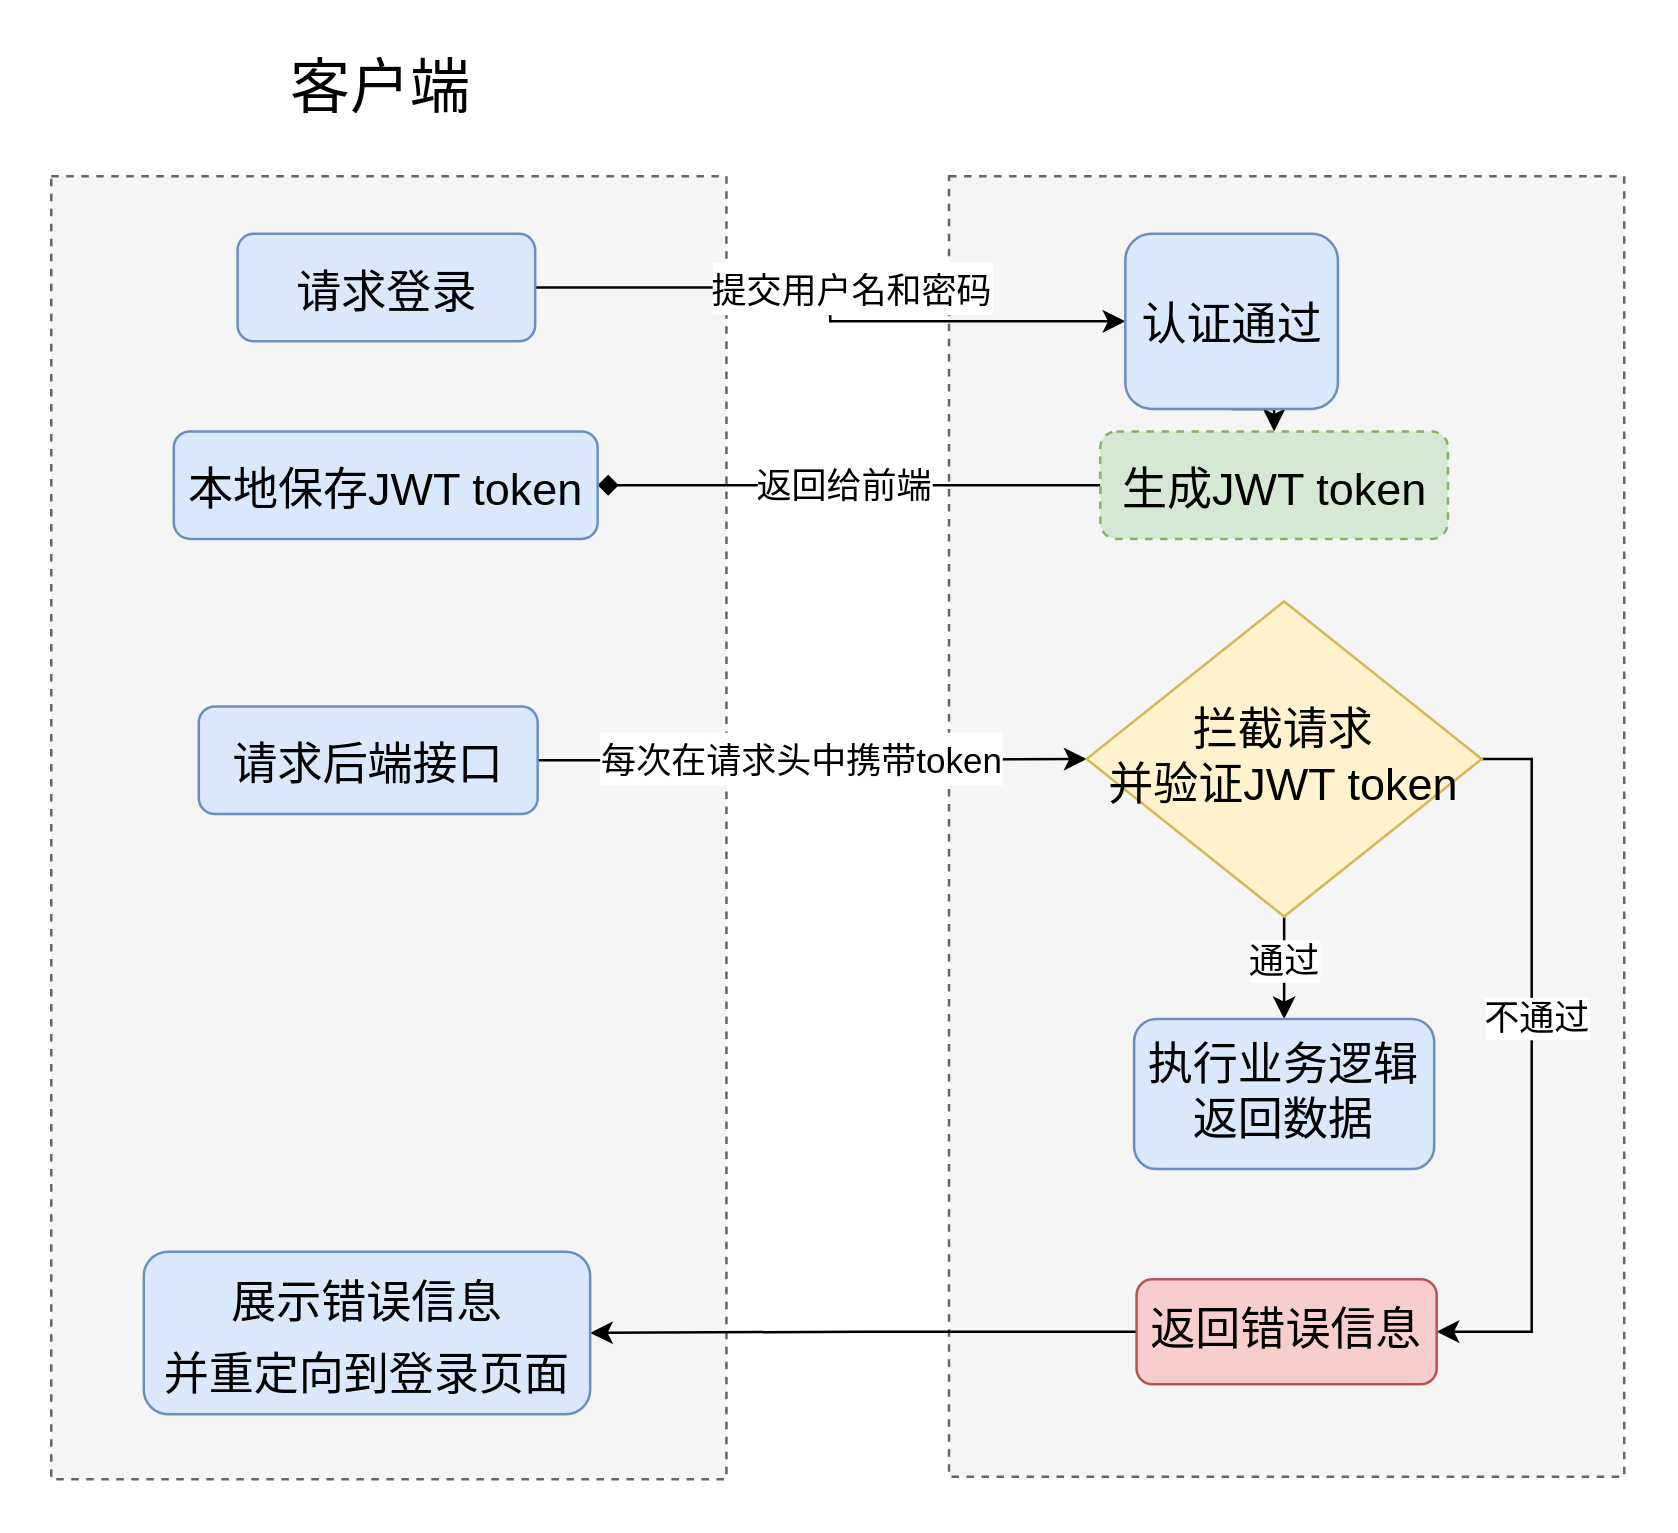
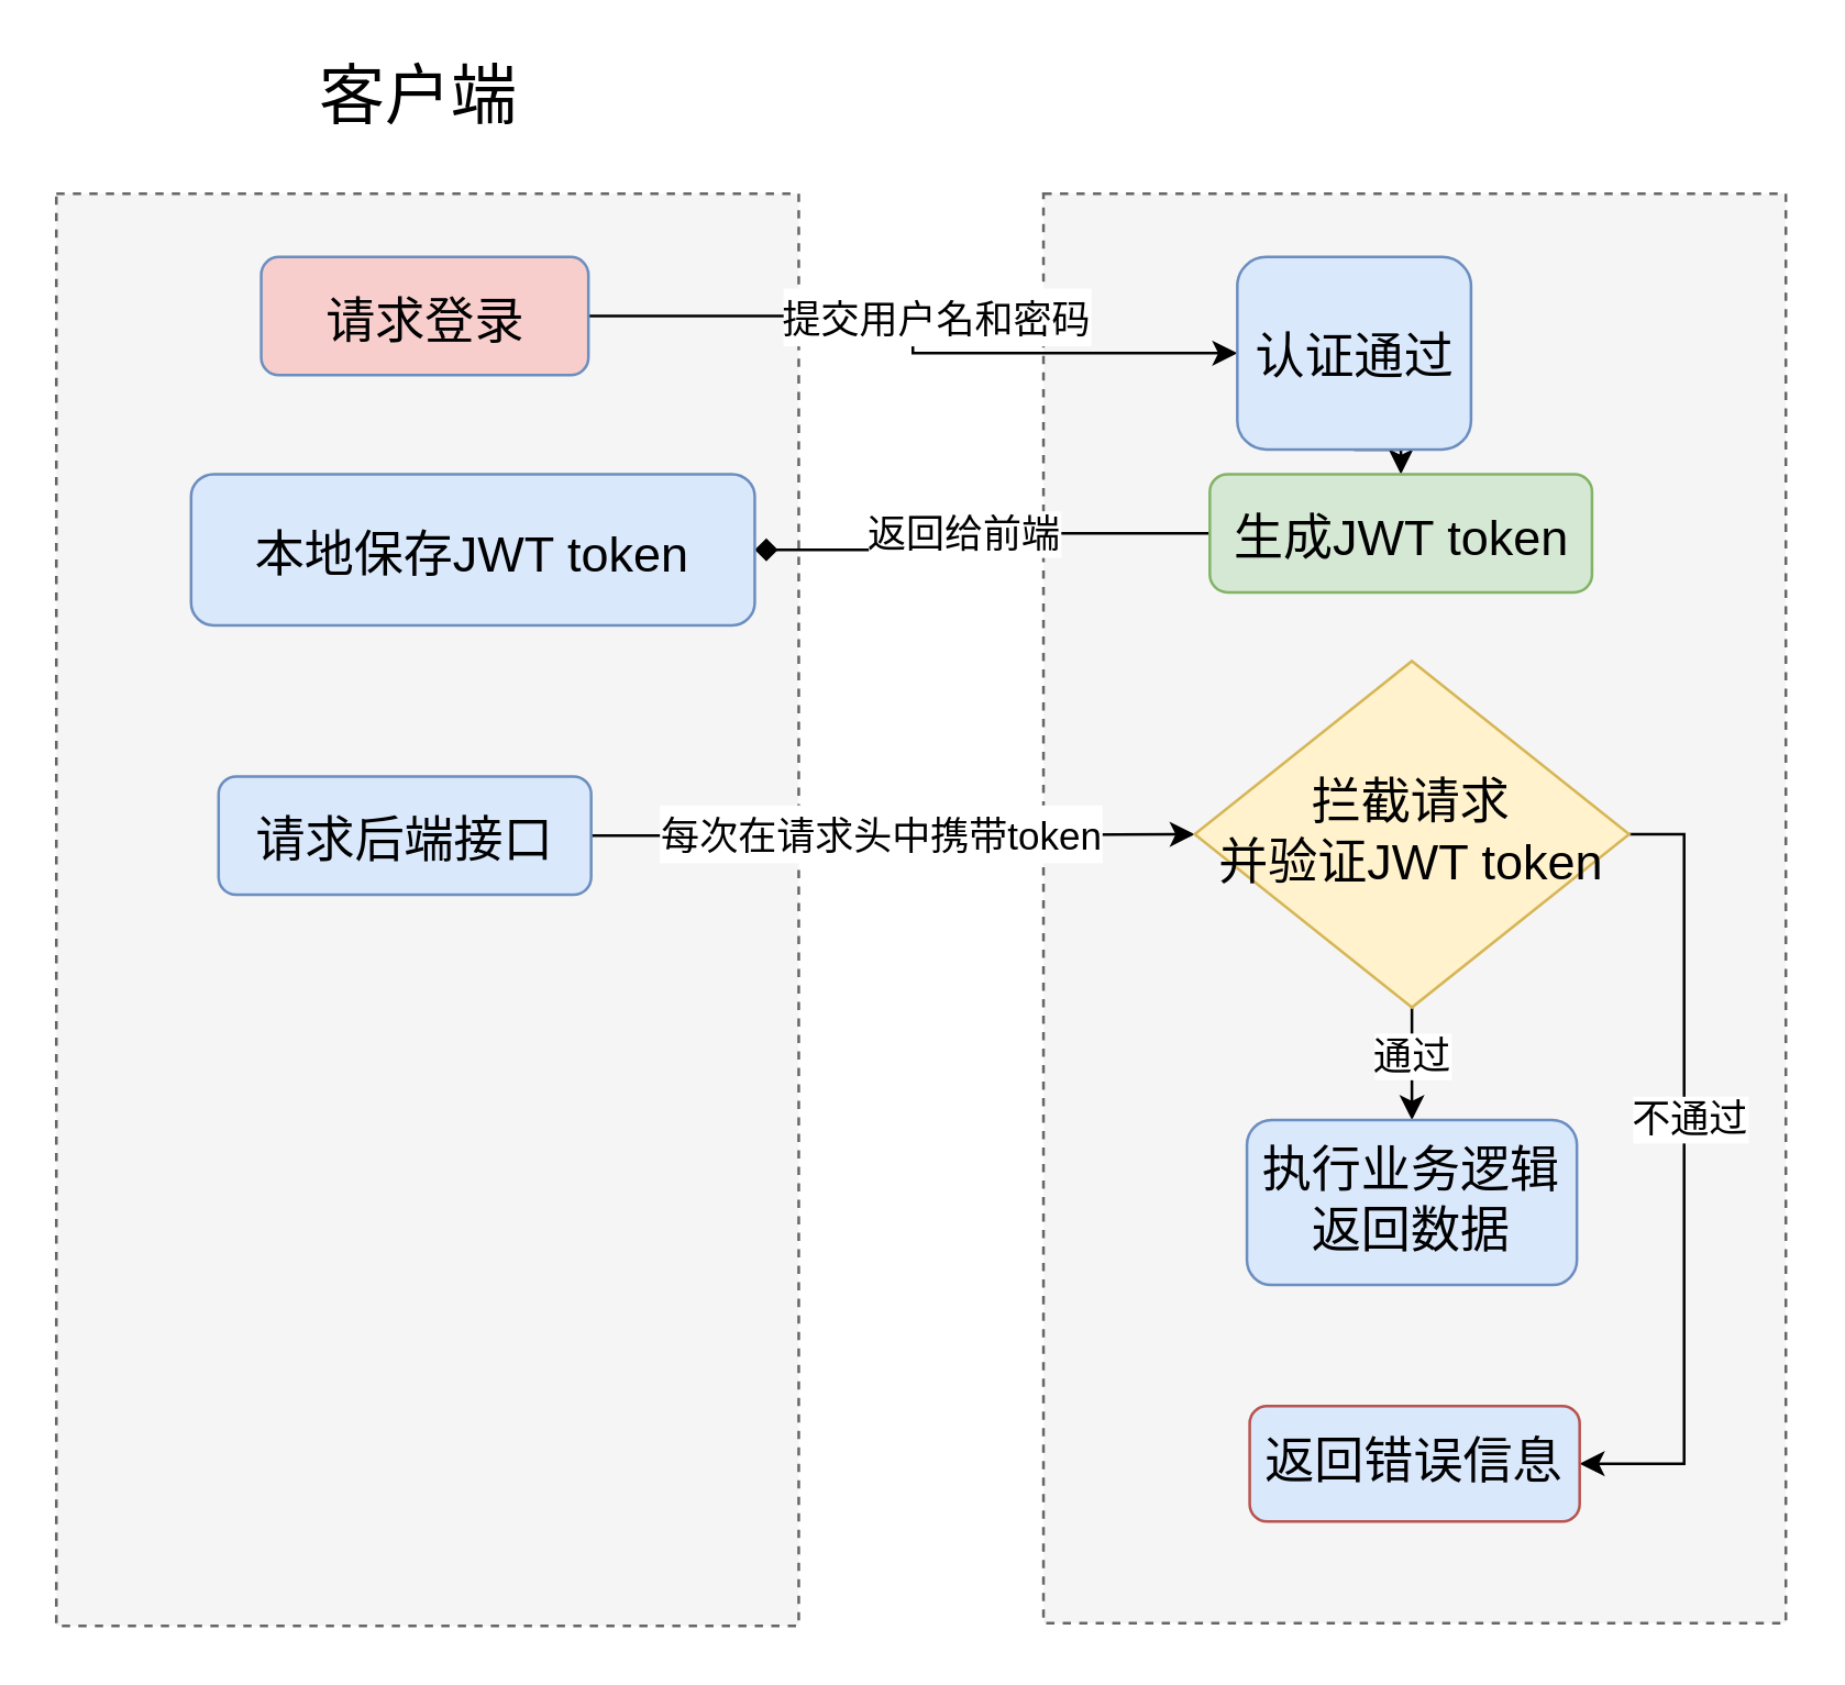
  <mxCell id="0" />
  <mxCell id="1" parent="0" />
  <mxCell id="2" value="" style="rounded=0;whiteSpace=wrap;html=1;dashed=1;fillColor=#f5f5f5;fontColor=#333333;strokeColor=#666666;" vertex="1" parent="1"><mxGeometry x="20" y="70" width="270" height="521" as="geometry" /></mxCell>
  <mxCell id="3" value="&lt;font style=&quot;font-size: 24px;&quot;&gt;客户端&lt;/font&gt;" style="text;html=1;strokeColor=none;fillColor=none;align=center;verticalAlign=middle;whiteSpace=wrap;rounded=0;dashed=1;" vertex="1" parent="1"><mxGeometry x="104" y="20" width="96" height="30" as="geometry" /></mxCell>
  <mxCell id="4" value="" style="rounded=0;whiteSpace=wrap;html=1;dashed=1;fillColor=#f5f5f5;fontColor=#333333;strokeColor=#666666;" vertex="1" parent="1"><mxGeometry x="379" y="70" width="270" height="520" as="geometry" /></mxCell>
  <mxCell id="5" style="edgeStyle=orthogonalEdgeStyle;rounded=0;orthogonalLoop=1;jettySize=auto;html=1;exitX=1;exitY=0.5;exitDx=0;exitDy=0;entryX=0;entryY=0.5;entryDx=0;entryDy=0;fontSize=18;" edge="1" parent="1" source="7" target="9"><mxGeometry relative="1" as="geometry" /></mxCell>
  <mxCell id="6" value="&lt;font style=&quot;font-size: 14px;&quot;&gt;提交用户名和密码&lt;/font&gt;" style="edgeLabel;html=1;align=center;verticalAlign=middle;resizable=0;points=[];fontSize=18;" vertex="1" connectable="0" parent="5"><mxGeometry x="-0.182" relative="1" as="geometry"><mxPoint x="24" as="offset" /></mxGeometry></mxCell>
- <mxCell id="7" value="&lt;font style=&quot;font-size: 18px;&quot;&gt;请求登录&lt;/font&gt;" style="rounded=1;whiteSpace=wrap;html=1;fontSize=24;fillColor=#dae8fc;strokeColor=#6c8ebf;" vertex="1" parent="1"><mxGeometry x="94.5" y="93" width="119" height="43" as="geometry" /></mxCell>
+ <mxCell id="7" value="&lt;font style=&quot;font-size: 18px;&quot;&gt;请求登录&lt;/font&gt;" style="rounded=1;whiteSpace=wrap;html=1;fontSize=24;fillColor=#f8cecc;strokeColor=#6c8ebf;" vertex="1" parent="1"><mxGeometry x="94.5" y="93" width="119" height="43" as="geometry" /></mxCell>
  <mxCell id="8" style="edgeStyle=orthogonalEdgeStyle;rounded=0;orthogonalLoop=1;jettySize=auto;html=1;exitX=0.5;exitY=1;exitDx=0;exitDy=0;entryX=0.5;entryY=0;entryDx=0;entryDy=0;fontSize=14;" edge="1" parent="1" source="9" target="12"><mxGeometry relative="1" as="geometry" /></mxCell>
  <mxCell id="9" value="&lt;font style=&quot;font-size: 18px;&quot;&gt;认证通过&lt;/font&gt;" style="rounded=1;whiteSpace=wrap;html=1;fontSize=24;fillColor=#dae8fc;strokeColor=#6c8ebf;" vertex="1" parent="1"><mxGeometry x="449.5" y="93" width="85" height="70" as="geometry" /></mxCell>
  <mxCell id="10" style="edgeStyle=orthogonalEdgeStyle;rounded=0;orthogonalLoop=1;jettySize=auto;html=1;exitX=0;exitY=0.5;exitDx=0;exitDy=0;entryX=1;entryY=0.5;entryDx=0;entryDy=0;fontSize=14;endArrow=diamond;" edge="1" parent="1" source="12" target="13"><mxGeometry relative="1" as="geometry" /></mxCell>
  <mxCell id="11" value="返回给前端" style="edgeLabel;html=1;align=center;verticalAlign=middle;resizable=0;points=[];fontSize=14;" vertex="1" connectable="0" parent="10"><mxGeometry x="-0.117" relative="1" as="geometry"><mxPoint x="-14" as="offset" /></mxGeometry></mxCell>
- <mxCell id="12" value="&lt;font style=&quot;font-size: 18px;&quot;&gt;生成JWT token&lt;/font&gt;" style="rounded=1;whiteSpace=wrap;html=1;fontSize=24;fillColor=#d5e8d4;strokeColor=#82b366;dashed=1;" vertex="1" parent="1"><mxGeometry x="439.5" y="172" width="139" height="43" as="geometry" /></mxCell>
- <mxCell id="13" value="&lt;font style=&quot;font-size: 18px;&quot;&gt;本地保存JWT token&lt;/font&gt;" style="rounded=1;whiteSpace=wrap;html=1;fontSize=24;fillColor=#dae8fc;strokeColor=#6c8ebf;" vertex="1" parent="1"><mxGeometry x="69" y="172" width="169.5" height="43" as="geometry" /></mxCell>
+ <mxCell id="12" value="&lt;font style=&quot;font-size: 18px;&quot;&gt;生成JWT token&lt;/font&gt;" style="rounded=1;whiteSpace=wrap;html=1;fontSize=24;fillColor=#d5e8d4;strokeColor=#82b366;" vertex="1" parent="1"><mxGeometry x="439.5" y="172" width="139" height="43" as="geometry" /></mxCell>
+ <mxCell id="13" value="&lt;font style=&quot;font-size: 18px;&quot;&gt;本地保存JWT token&lt;/font&gt;" style="rounded=1;whiteSpace=wrap;html=1;fontSize=24;fillColor=#dae8fc;strokeColor=#6c8ebf;" vertex="1" parent="1"><mxGeometry x="69" y="172" width="205" height="55" as="geometry" /></mxCell>
  <mxCell id="14" style="edgeStyle=orthogonalEdgeStyle;rounded=0;orthogonalLoop=1;jettySize=auto;html=1;exitX=1;exitY=0.5;exitDx=0;exitDy=0;fontSize=18;" edge="1" parent="1" source="16" target="21"><mxGeometry relative="1" as="geometry" /></mxCell>
  <mxCell id="15" value="&lt;font style=&quot;font-size: 14px;&quot;&gt;每次在请求头中携带token&lt;/font&gt;" style="edgeLabel;html=1;align=center;verticalAlign=middle;resizable=0;points=[];fontSize=18;" vertex="1" connectable="0" parent="14"><mxGeometry x="-0.113" y="-1" relative="1" as="geometry"><mxPoint x="7" y="-2" as="offset" /></mxGeometry></mxCell>
  <mxCell id="16" value="&lt;font style=&quot;font-size: 18px;&quot;&gt;请求后端接口&lt;/font&gt;" style="rounded=1;whiteSpace=wrap;html=1;fontSize=24;fillColor=#dae8fc;strokeColor=#6c8ebf;" vertex="1" parent="1"><mxGeometry x="79" y="282" width="135.5" height="43" as="geometry" /></mxCell>
  <mxCell id="17" style="edgeStyle=orthogonalEdgeStyle;rounded=0;orthogonalLoop=1;jettySize=auto;html=1;exitX=0.5;exitY=1;exitDx=0;exitDy=0;entryX=0.5;entryY=0;entryDx=0;entryDy=0;fontSize=18;" edge="1" parent="1" source="21" target="22"><mxGeometry relative="1" as="geometry"><Array as="points"><mxPoint x="513" y="389" /><mxPoint x="513" y="389" /></Array></mxGeometry></mxCell>
  <mxCell id="18" value="通过" style="edgeLabel;html=1;align=center;verticalAlign=middle;resizable=0;points=[];fontSize=14;" vertex="1" connectable="0" parent="17"><mxGeometry x="-0.534" y="-1" relative="1" as="geometry"><mxPoint y="7" as="offset" /></mxGeometry></mxCell>
  <mxCell id="19" style="edgeStyle=orthogonalEdgeStyle;rounded=0;orthogonalLoop=1;jettySize=auto;html=1;exitX=1;exitY=0.5;exitDx=0;exitDy=0;entryX=1;entryY=0.5;entryDx=0;entryDy=0;fontSize=14;" edge="1" parent="1" source="21" target="24"><mxGeometry relative="1" as="geometry" /></mxCell>
  <mxCell id="20" value="不通过" style="edgeLabel;html=1;align=center;verticalAlign=middle;resizable=0;points=[];fontSize=14;" vertex="1" connectable="0" parent="19"><mxGeometry x="-0.183" y="1" relative="1" as="geometry"><mxPoint y="6" as="offset" /></mxGeometry></mxCell>
  <mxCell id="21" value="&lt;font style=&quot;font-size: 18px;&quot;&gt;拦截请求&lt;br&gt;并验证JWT token&lt;/font&gt;" style="rhombus;whiteSpace=wrap;html=1;fontSize=14;fillColor=#fff2cc;strokeColor=#d6b656;" vertex="1" parent="1"><mxGeometry x="434" y="240" width="158" height="126" as="geometry" /></mxCell>
  <mxCell id="22" value="&lt;font style=&quot;font-size: 18px;&quot;&gt;执行业务逻辑&lt;br&gt;返回数据&lt;/font&gt;" style="rounded=1;whiteSpace=wrap;html=1;fontSize=14;fillColor=#dae8fc;strokeColor=#6c8ebf;" vertex="1" parent="1"><mxGeometry x="453" y="407" width="120" height="60" as="geometry" /></mxCell>
- <mxCell id="23" style="edgeStyle=orthogonalEdgeStyle;rounded=0;orthogonalLoop=1;jettySize=auto;html=1;exitX=0;exitY=0.5;exitDx=0;exitDy=0;fontSize=14;" edge="1" parent="1" source="24" target="25"><mxGeometry relative="1" as="geometry" /></mxCell>
- <mxCell id="24" value="&lt;font style=&quot;font-size: 18px;&quot;&gt;返回错误信息&lt;br&gt;&lt;/font&gt;" style="rounded=1;whiteSpace=wrap;html=1;fontSize=14;fillColor=#f8cecc;strokeColor=#b85450;" vertex="1" parent="1"><mxGeometry x="454" y="511" width="120" height="42" as="geometry" /></mxCell>
- <mxCell id="25" value="&lt;font style=&quot;font-size: 18px;&quot;&gt;展示错误信息&lt;br&gt;并重定向到登录页面&lt;br&gt;&lt;/font&gt;" style="rounded=1;whiteSpace=wrap;html=1;fontSize=24;fillColor=#dae8fc;strokeColor=#6c8ebf;" vertex="1" parent="1"><mxGeometry x="57" y="500" width="178.5" height="65" as="geometry" /></mxCell>
+ <mxCell id="24" value="&lt;font style=&quot;font-size: 18px;&quot;&gt;返回错误信息&lt;br&gt;&lt;/font&gt;" style="rounded=1;whiteSpace=wrap;html=1;fontSize=14;fillColor=#dae8fc;strokeColor=#b85450;" vertex="1" parent="1"><mxGeometry x="454" y="511" width="120" height="42" as="geometry" /></mxCell>
